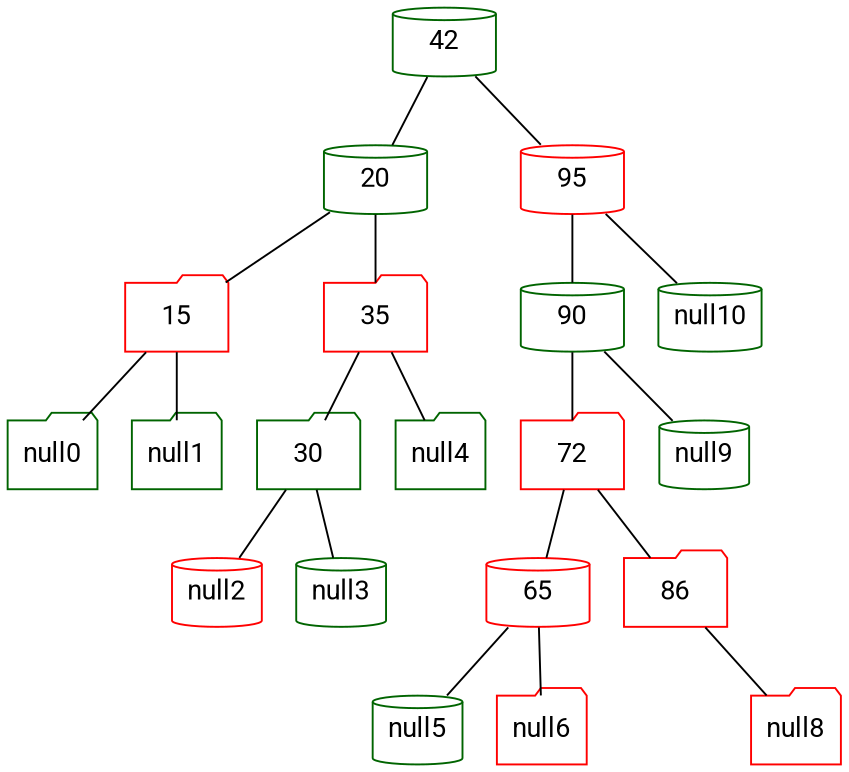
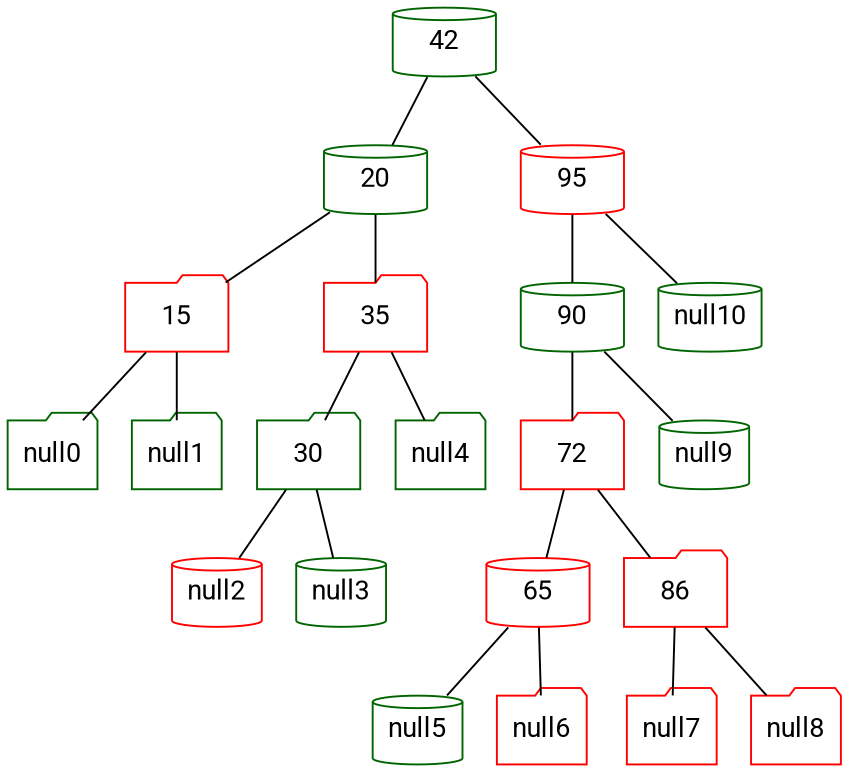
  graph {
    fontname=Roboto
    rankdir=TB
    node [color=darkgreen fontname=Roboto shape=folder]
    edge [fontname=Roboto]
    null0 [width=0.2]
    n2 [color=red label=15 margin=0]
    null1 [width=0.2]
    n4 [label=20 margin=0 shape=cylinder]
    n5 [color=red label=35 margin=0]
    n6 [label=30 margin=0]
    null4 [width=0.2]
    null2 [color=red shape=cylinder width=0.2]
    null3 [shape=cylinder width=0.2]
    n10 [label=42 margin=0 shape=cylinder]
    n11 [color=red label=95 margin=0 shape=cylinder]
    n12 [label=90 margin=0 shape=cylinder]
    null10 [shape=cylinder width=0.2]
    null5 [shape=cylinder width=0.2]
    n15 [color=red label=65 margin=0 shape=cylinder]
    null6 [color=red width=0.2]
    n17 [color=red label=72 margin=0]
    n18 [color=red label=86 margin=0]
+   null7 [color=red width=0.2]
    null8 [color=red width=0.2]
    null9 [shape=cylinder width=0.2]
    n2 -- null0
    n2 -- null1
    n4 -- n2
    n4 -- n5
    n5 -- n6
    n5 -- null4
    n6 -- null2
    n6 -- null3
    n10 -- n4
    n10 -- n11
    n11 -- n12
    n11 -- null10
    n12 -- n17
    n12 -- null9
    n15 -- null5
    n15 -- null6
    n17 -- n15
    n17 -- n18
+   n18 -- null7
    n18 -- null8
  }
